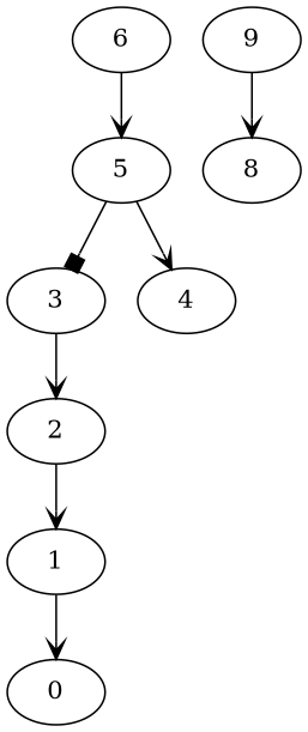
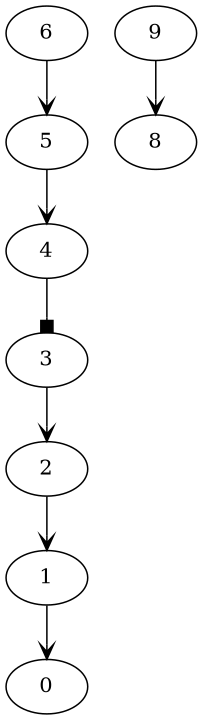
  digraph {
    edge [arrowhead=vee]
    1
    0
    2
    3
    4
    5
    6
    9
    8
    1 -> 0
    2 -> 1
    3 -> 2
-   5 -> 3 [arrowhead=box]
+   4 -> 3 [arrowhead=box]
    5 -> 4
    6 -> 5
    9 -> 8
  }
